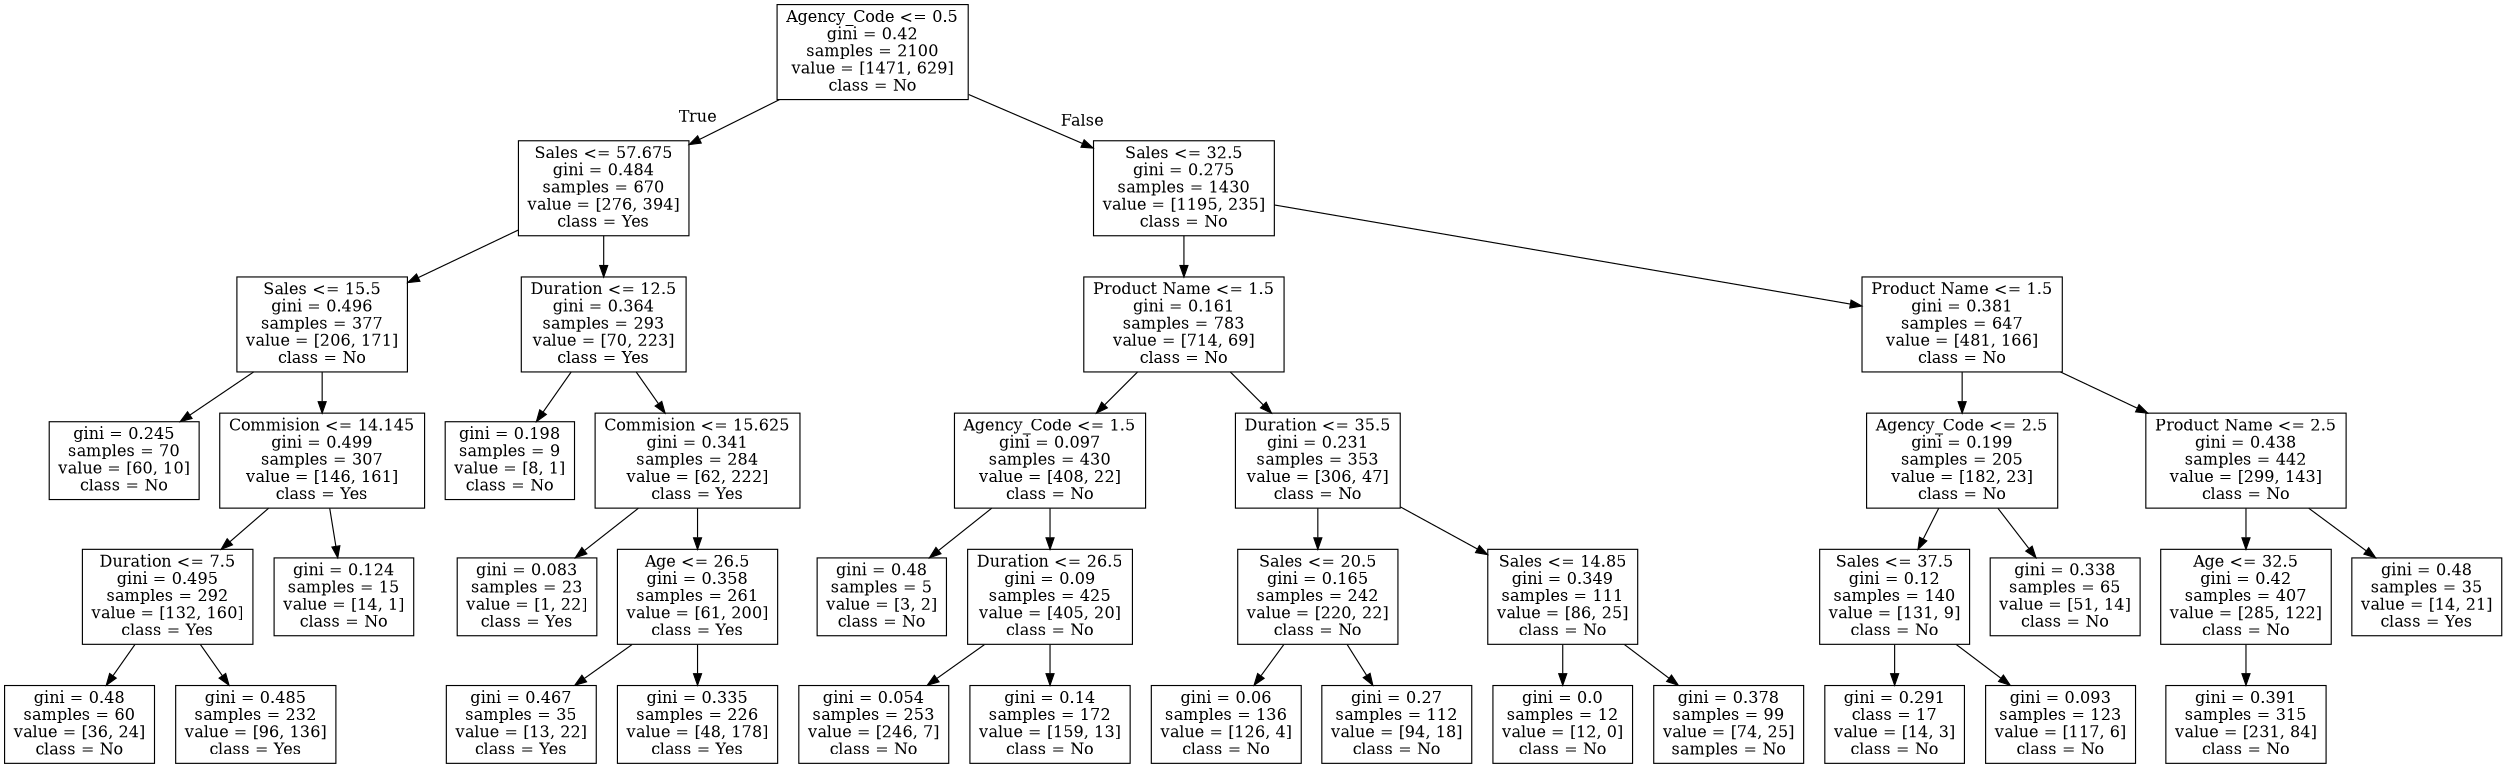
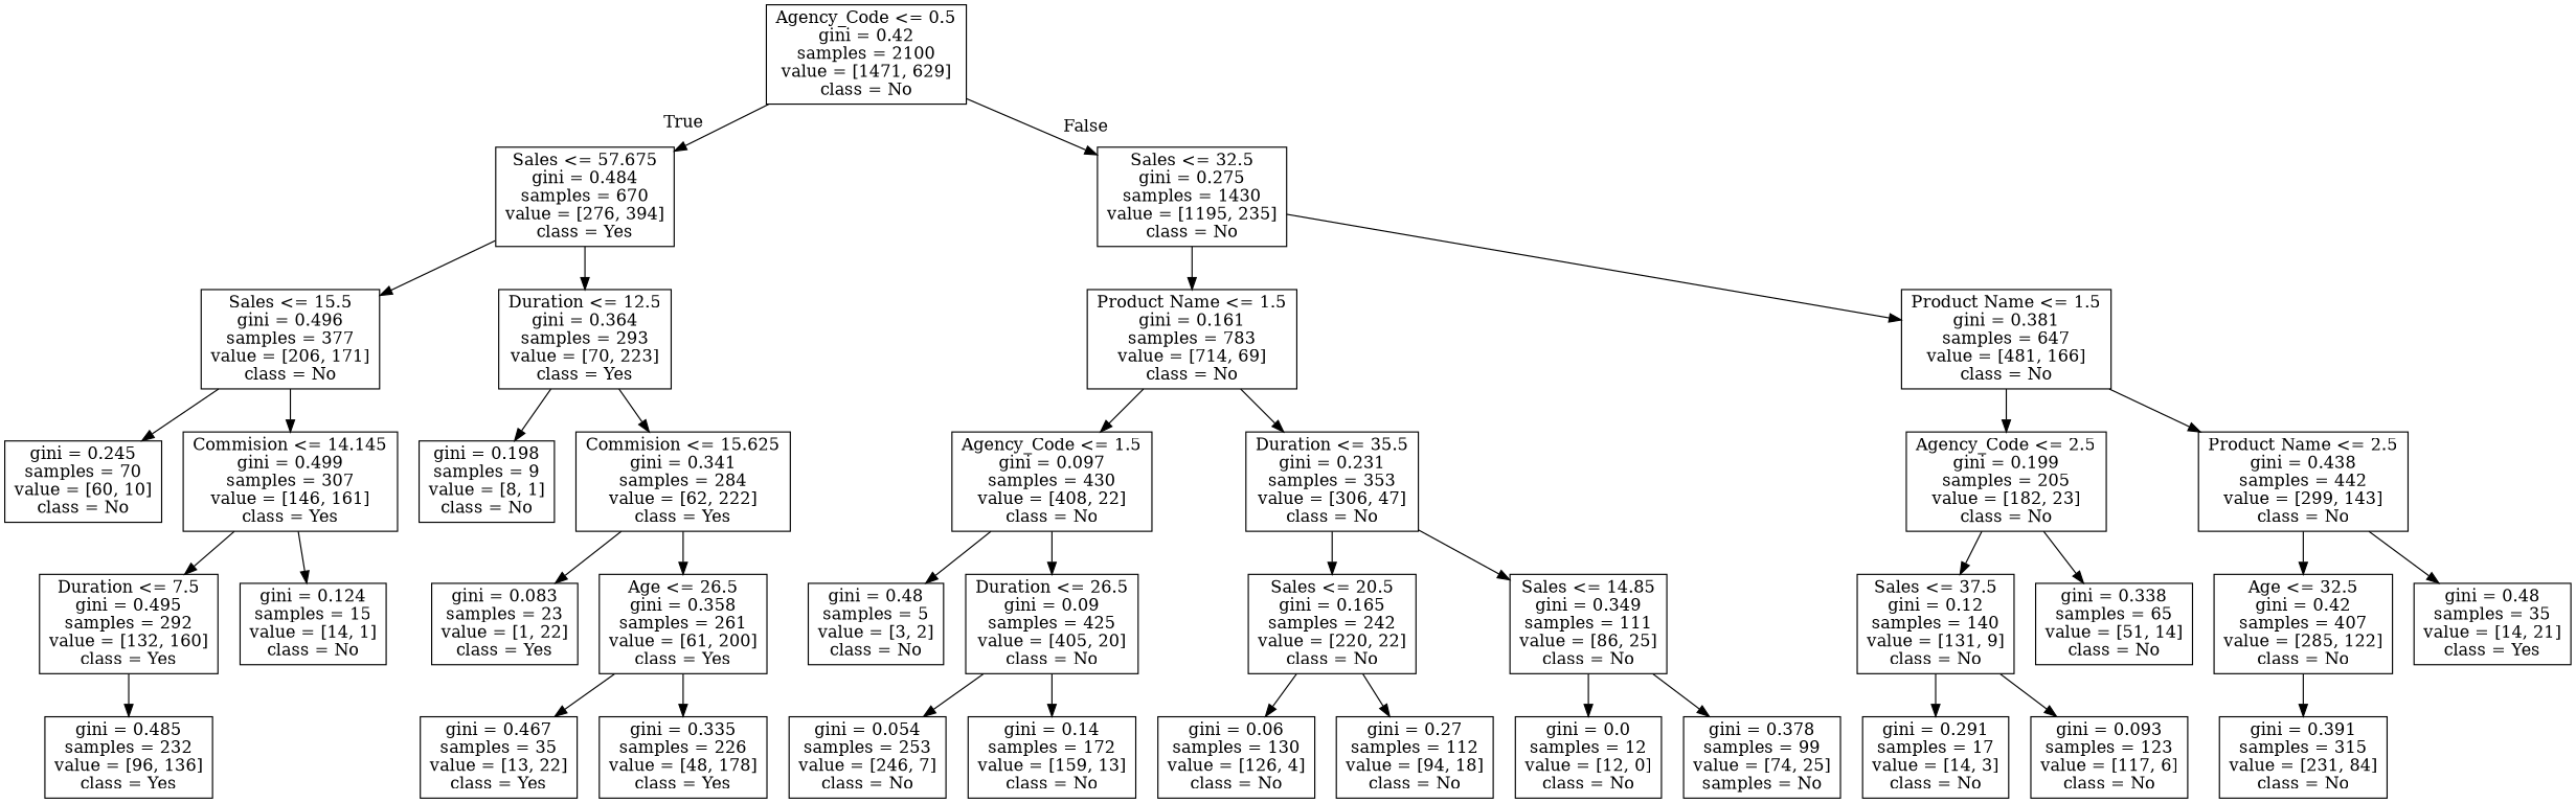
  digraph {
    node [shape=box]
    n1 [label="Agency_Code <= 0.5\ngini = 0.42\nsamples = 2100\nvalue = [1471, 629]\nclass = No"]
    n2 [label="Sales <= 57.675\ngini = 0.484\nsamples = 670\nvalue = [276, 394]\nclass = Yes"]
    n3 [label="Sales <= 32.5\ngini = 0.275\nsamples = 1430\nvalue = [1195, 235]\nclass = No"]
    n4 [label="Sales <= 15.5\ngini = 0.496\nsamples = 377\nvalue = [206, 171]\nclass = No"]
    n5 [label="Duration <= 12.5\ngini = 0.364\nsamples = 293\nvalue = [70, 223]\nclass = Yes"]
    n6 [label="Product Name <= 1.5\ngini = 0.161\nsamples = 783\nvalue = [714, 69]\nclass = No"]
    n7 [label="Product Name <= 1.5\ngini = 0.381\nsamples = 647\nvalue = [481, 166]\nclass = No"]
    n8 [label="gini = 0.245\nsamples = 70\nvalue = [60, 10]\nclass = No"]
    n9 [label="Commision <= 14.145\ngini = 0.499\nsamples = 307\nvalue = [146, 161]\nclass = Yes"]
    n10 [label="gini = 0.198\nsamples = 9\nvalue = [8, 1]\nclass = No"]
    n11 [label="Commision <= 15.625\ngini = 0.341\nsamples = 284\nvalue = [62, 222]\nclass = Yes"]
    n12 [label="Duration <= 7.5\ngini = 0.495\nsamples = 292\nvalue = [132, 160]\nclass = Yes"]
    n13 [label="gini = 0.124\nsamples = 15\nvalue = [14, 1]\nclass = No"]
-   n14 [label="gini = 0.48\nsamples = 60\nvalue = [36, 24]\nclass = No"]
    n15 [label="gini = 0.485\nsamples = 232\nvalue = [96, 136]\nclass = Yes"]
    n16 [label="gini = 0.083\nsamples = 23\nvalue = [1, 22]\nclass = Yes"]
    n17 [label="Age <= 26.5\ngini = 0.358\nsamples = 261\nvalue = [61, 200]\nclass = Yes"]
    n18 [label="gini = 0.467\nsamples = 35\nvalue = [13, 22]\nclass = Yes"]
    n19 [label="gini = 0.335\nsamples = 226\nvalue = [48, 178]\nclass = Yes"]
    n20 [label="Agency_Code <= 1.5\ngini = 0.097\nsamples = 430\nvalue = [408, 22]\nclass = No"]
    n21 [label="Duration <= 35.5\ngini = 0.231\nsamples = 353\nvalue = [306, 47]\nclass = No"]
    n22 [label="Agency_Code <= 2.5\ngini = 0.199\nsamples = 205\nvalue = [182, 23]\nclass = No"]
    n23 [label="Product Name <= 2.5\ngini = 0.438\nsamples = 442\nvalue = [299, 143]\nclass = No"]
    n24 [label="gini = 0.48\nsamples = 5\nvalue = [3, 2]\nclass = No"]
    n25 [label="Duration <= 26.5\ngini = 0.09\nsamples = 425\nvalue = [405, 20]\nclass = No"]
    n26 [label="Sales <= 20.5\ngini = 0.165\nsamples = 242\nvalue = [220, 22]\nclass = No"]
    n27 [label="Sales <= 14.85\ngini = 0.349\nsamples = 111\nvalue = [86, 25]\nclass = No"]
    n28 [label="gini = 0.054\nsamples = 253\nvalue = [246, 7]\nclass = No"]
    n29 [label="gini = 0.14\nsamples = 172\nvalue = [159, 13]\nclass = No"]
-   n30 [label="gini = 0.06\nsamples = 136\nvalue = [126, 4]\nclass = No"]
+   n30 [label="gini = 0.06\nsamples = 130\nvalue = [126, 4]\nclass = No"]
    n31 [label="gini = 0.27\nsamples = 112\nvalue = [94, 18]\nclass = No"]
    n32 [label="gini = 0.0\nsamples = 12\nvalue = [12, 0]\nclass = No"]
    n33 [label="gini = 0.378\nsamples = 99\nvalue = [74, 25]\nsamples = No"]
    n34 [label="Sales <= 37.5\ngini = 0.12\nsamples = 140\nvalue = [131, 9]\nclass = No"]
    n35 [label="gini = 0.338\nsamples = 65\nvalue = [51, 14]\nclass = No"]
    n36 [label="Age <= 32.5\ngini = 0.42\nsamples = 407\nvalue = [285, 122]\nclass = No"]
    n37 [label="gini = 0.48\nsamples = 35\nvalue = [14, 21]\nclass = Yes"]
-   n38 [label="gini = 0.291\nclass = 17\nvalue = [14, 3]\nclass = No"]
+   n38 [label="gini = 0.291\nsamples = 17\nvalue = [14, 3]\nclass = No"]
    n39 [label="gini = 0.093\nsamples = 123\nvalue = [117, 6]\nclass = No"]
    n40 [label="gini = 0.391\nsamples = 315\nvalue = [231, 84]\nclass = No"]
    n1 -> n2 [headlabel=True labelangle=45 labeldistance=2.5]
    n1 -> n3 [headlabel=False labelangle=-45 labeldistance=2.5]
    n2 -> n4
    n2 -> n5
    n3 -> n6
    n3 -> n7
    n4 -> n8
    n4 -> n9
    n5 -> n10
    n5 -> n11
    n6 -> n20
    n6 -> n21
    n7 -> n22
    n7 -> n23
    n9 -> n12
    n9 -> n13
    n11 -> n16
    n11 -> n17
-   n12 -> n14
    n12 -> n15
    n17 -> n18
    n17 -> n19
    n20 -> n24
    n20 -> n25
    n21 -> n26
    n21 -> n27
    n22 -> n34
    n22 -> n35
    n23 -> n36
    n23 -> n37
    n25 -> n28
    n25 -> n29
    n26 -> n30
    n26 -> n31
    n27 -> n32
    n27 -> n33
    n34 -> n38
    n34 -> n39
    n36 -> n40
  }
